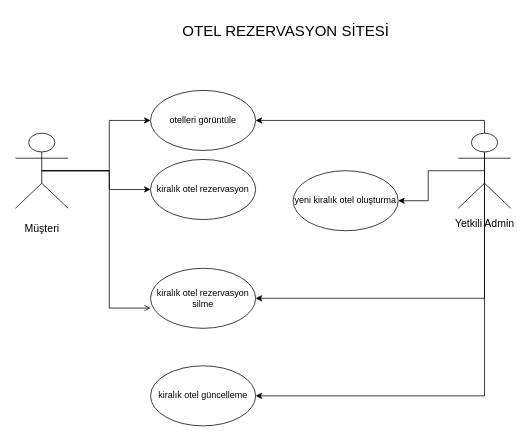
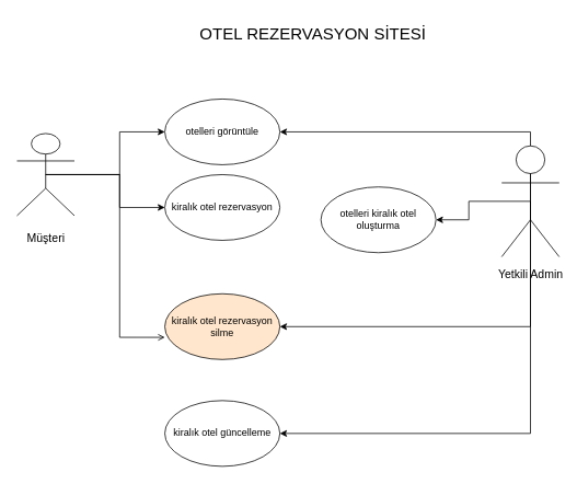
  <mxCell id="0" />
  <mxCell id="1" parent="0" />
  <mxCell id="2" style="edgeStyle=orthogonalEdgeStyle;rounded=0;orthogonalLoop=1;jettySize=auto;html=1;exitX=0.5;exitY=0.5;exitDx=0;exitDy=0;exitPerimeter=0;" edge="1" parent="1" source="4" target="11"><mxGeometry relative="1" as="geometry" /></mxCell>
  <mxCell id="3" style="edgeStyle=orthogonalEdgeStyle;rounded=0;orthogonalLoop=1;jettySize=auto;html=1;exitX=0.5;exitY=0.5;exitDx=0;exitDy=0;exitPerimeter=0;entryX=0;entryY=0.5;entryDx=0;entryDy=0;" edge="1" parent="1" source="4" target="16"><mxGeometry relative="1" as="geometry" /></mxCell>
- <mxCell id="4" value="&lt;font style=&quot;font-size: 14px;&quot;&gt;Müşteri&lt;/font&gt;" style="shape=umlActor;verticalLabelPosition=bottom;verticalAlign=top;html=1;outlineConnect=0;fontSize=27;" vertex="1" parent="1"><mxGeometry x="20" y="177" width="70" height="100" as="geometry" /></mxCell>
+ <mxCell id="4" value="&lt;font style=&quot;font-size: 14px;&quot;&gt;Müşteri&lt;/font&gt;" style="shape=umlActor;verticalLabelPosition=bottom;verticalAlign=top;html=1;outlineConnect=0;fontSize=27;" vertex="1" parent="1"><mxGeometry x="20" y="162" width="70" height="100" as="geometry" /></mxCell>
  <mxCell id="5" value="&lt;span style=&quot;font-size: 20px;&quot;&gt;OTEL REZERVASYON SİTESİ&lt;/span&gt;" style="text;html=1;align=center;verticalAlign=middle;resizable=0;points=[];autosize=1;strokeColor=none;fillColor=none;" vertex="1" parent="1"><mxGeometry x="230" y="20" width="300" height="40" as="geometry" /></mxCell>
  <mxCell id="6" style="edgeStyle=orthogonalEdgeStyle;rounded=0;orthogonalLoop=1;jettySize=auto;html=1;exitX=0.5;exitY=0.5;exitDx=0;exitDy=0;exitPerimeter=0;entryX=1;entryY=0.5;entryDx=0;entryDy=0;" edge="1" parent="1" source="10" target="14"><mxGeometry relative="1" as="geometry" /></mxCell>
  <mxCell id="7" style="edgeStyle=orthogonalEdgeStyle;rounded=0;orthogonalLoop=1;jettySize=auto;html=1;exitX=0.5;exitY=0.5;exitDx=0;exitDy=0;exitPerimeter=0;entryX=1;entryY=0.5;entryDx=0;entryDy=0;" edge="1" parent="1" source="10" target="12"><mxGeometry relative="1" as="geometry"><Array as="points"><mxPoint x="645" y="397" /></Array></mxGeometry></mxCell>
  <mxCell id="8" style="edgeStyle=orthogonalEdgeStyle;rounded=0;orthogonalLoop=1;jettySize=auto;html=1;exitX=0.5;exitY=0.5;exitDx=0;exitDy=0;exitPerimeter=0;entryX=1;entryY=0.5;entryDx=0;entryDy=0;" edge="1" parent="1" source="10" target="15"><mxGeometry relative="1" as="geometry"><Array as="points"><mxPoint x="645" y="527" /></Array></mxGeometry></mxCell>
  <mxCell id="9" style="edgeStyle=orthogonalEdgeStyle;rounded=0;orthogonalLoop=1;jettySize=auto;html=1;exitX=0.5;exitY=0.5;exitDx=0;exitDy=0;exitPerimeter=0;entryX=1;entryY=0.5;entryDx=0;entryDy=0;" edge="1" parent="1" source="10" target="16"><mxGeometry relative="1" as="geometry"><Array as="points"><mxPoint x="645" y="160" /></Array></mxGeometry></mxCell>
- <mxCell id="10" value="&lt;font style=&quot;font-size: 14px;&quot;&gt;Yetkili Admin&lt;/font&gt;" style="shape=umlActor;verticalLabelPosition=bottom;verticalAlign=top;html=1;outlineConnect=0;fontSize=20;" vertex="1" parent="1"><mxGeometry x="610" y="177" width="70" height="100" as="geometry" /></mxCell>
+ <mxCell id="10" value="&lt;font style=&quot;font-size: 14px;&quot;&gt;Yetkili Admin&lt;/font&gt;" style="shape=umlActor;verticalLabelPosition=bottom;verticalAlign=top;html=1;outlineConnect=0;fontSize=20;" vertex="1" parent="1"><mxGeometry x="610" y="177" width="70" height="135" as="geometry" /></mxCell>
  <mxCell id="11" value="kiralık otel rezervasyon" style="ellipse;whiteSpace=wrap;html=1;" vertex="1" parent="1"><mxGeometry x="200" y="212" width="140" height="80" as="geometry" /></mxCell>
- <mxCell id="12" value="kiralık otel rezervasyon silme" style="ellipse;whiteSpace=wrap;html=1;" vertex="1" parent="1"><mxGeometry x="200" y="357" width="140" height="80" as="geometry" /></mxCell>
+ <mxCell id="12" value="kiralık otel rezervasyon silme" style="ellipse;whiteSpace=wrap;html=1;fillColor=#ffe6cc;" vertex="1" parent="1"><mxGeometry x="200" y="357" width="140" height="80" as="geometry" /></mxCell>
  <mxCell id="13" style="edgeStyle=orthogonalEdgeStyle;rounded=0;orthogonalLoop=1;jettySize=auto;html=1;exitX=0.5;exitY=0.5;exitDx=0;exitDy=0;exitPerimeter=0;entryX=0;entryY=0.663;entryDx=0;entryDy=0;entryPerimeter=0;endArrow=open;" edge="1" parent="1" source="4" target="12"><mxGeometry relative="1" as="geometry" /></mxCell>
- <mxCell id="14" value="yeni kiralık otel oluşturma" style="ellipse;whiteSpace=wrap;html=1;" vertex="1" parent="1"><mxGeometry x="390" y="227" width="140" height="80" as="geometry" /></mxCell>
+ <mxCell id="14" value="otelleri kiralık otel oluşturma" style="ellipse;whiteSpace=wrap;html=1;" vertex="1" parent="1"><mxGeometry x="390" y="227" width="140" height="80" as="geometry" /></mxCell>
  <mxCell id="15" value="kiralık otel güncelleme" style="ellipse;whiteSpace=wrap;html=1;" vertex="1" parent="1"><mxGeometry x="200" y="487" width="140" height="80" as="geometry" /></mxCell>
  <mxCell id="16" value="otelleri görüntüle" style="ellipse;whiteSpace=wrap;html=1;" vertex="1" parent="1"><mxGeometry x="200" y="120" width="140" height="80" as="geometry" /></mxCell>
